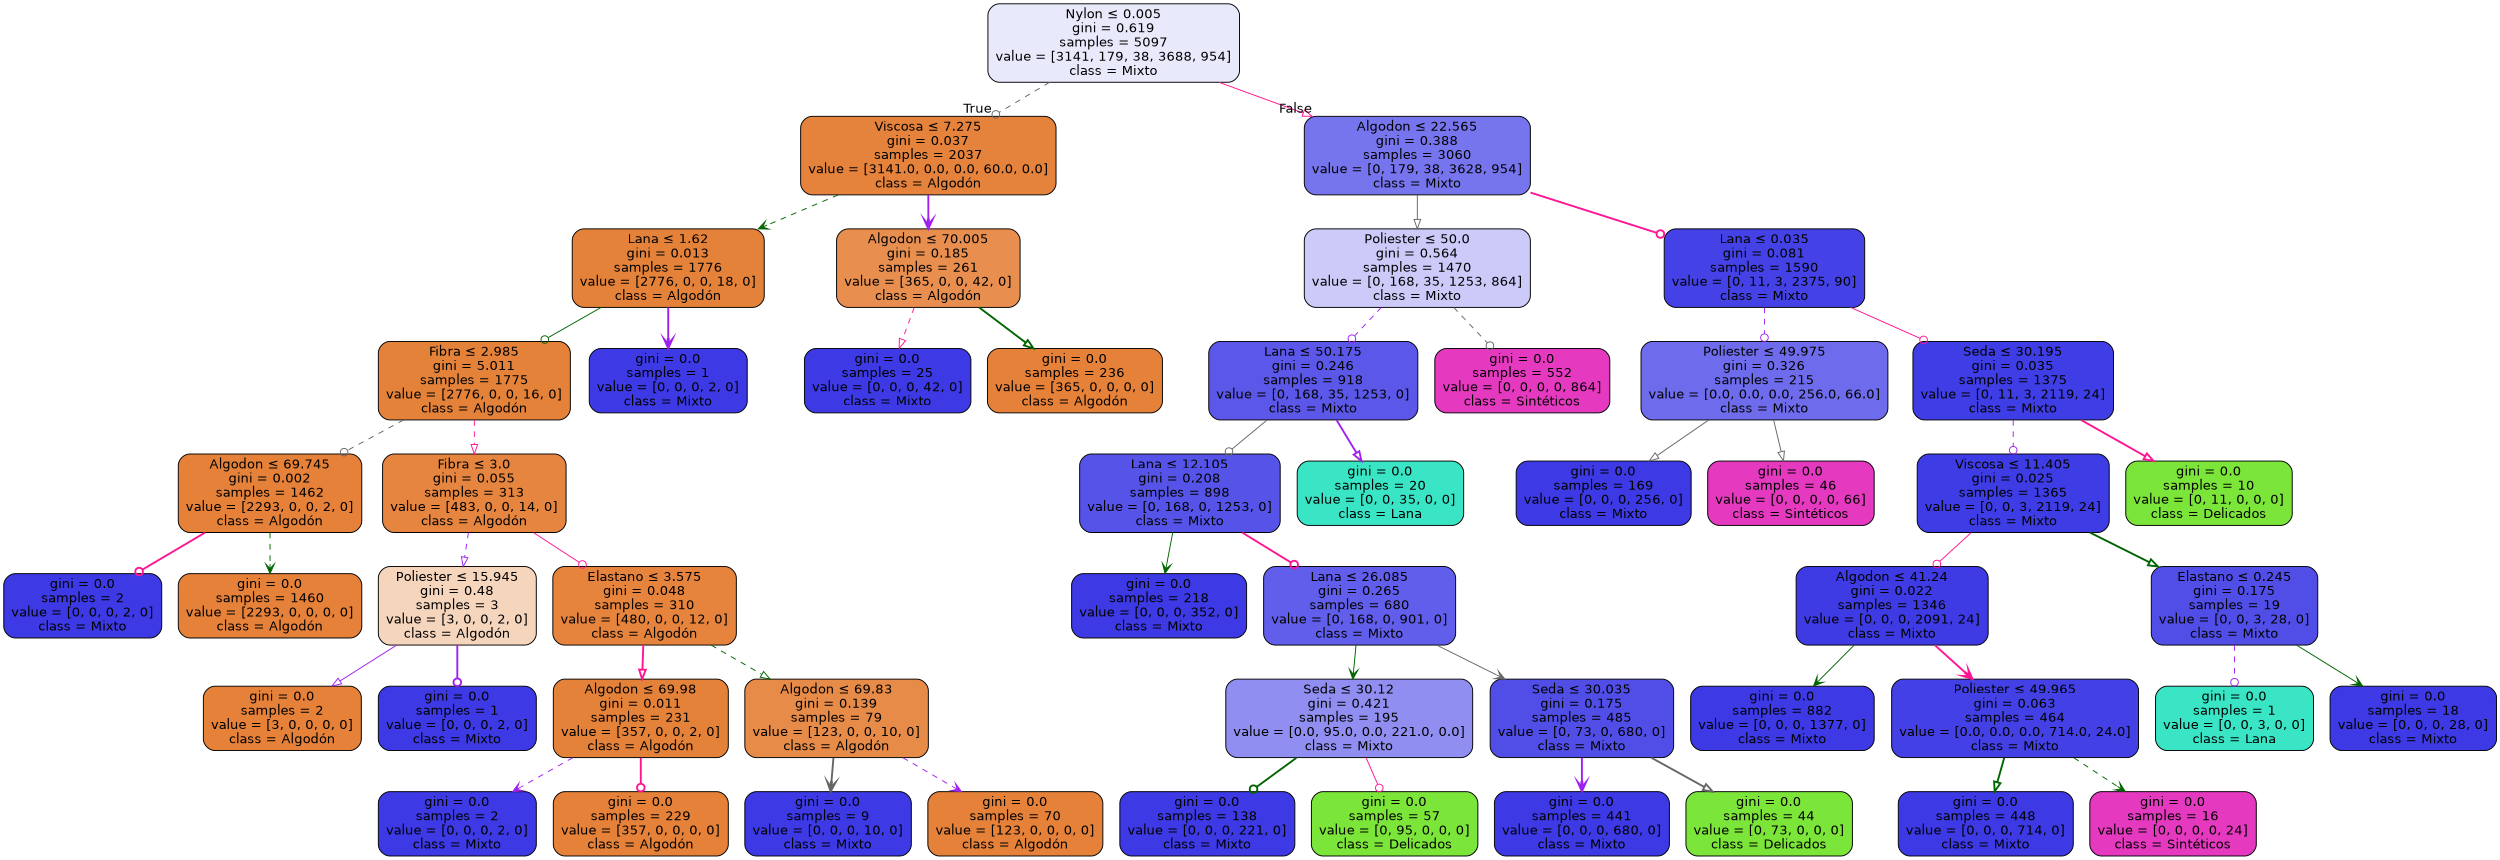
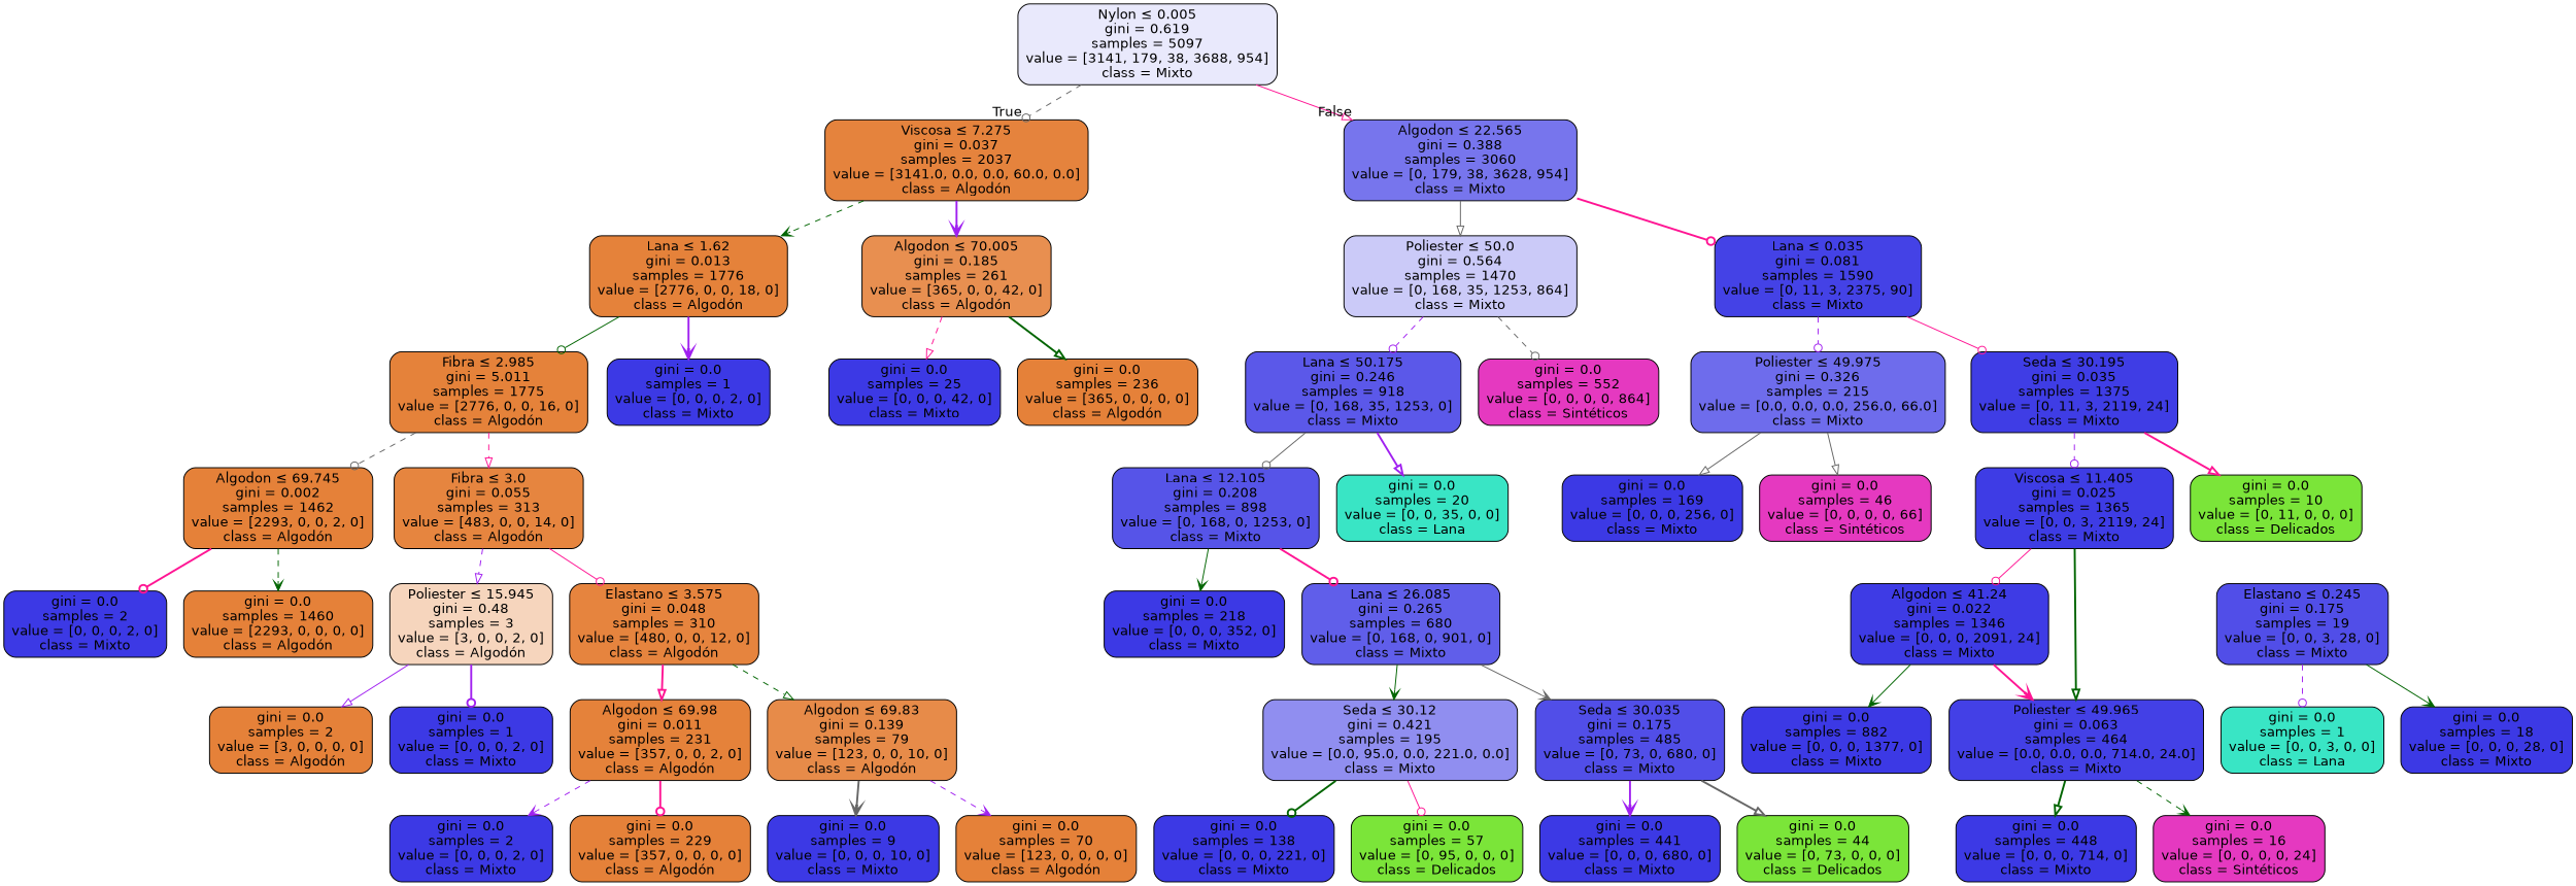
  digraph {
    node [color=black fillcolor="#3c39e5" fontname=helvetica shape=box style="filled, rounded"]
    edge [arrowhead=odot color=deeppink fontname=helvetica style=bold]
    n1 [fillcolor="#e9e9fc" label=<Nylon &le; 0.005<br/>gini = 0.619<br/>samples = 5097<br/>value = [3141, 179, 38, 3688, 954]<br/>class = Mixto>]
    n2 [fillcolor="#e5833d" label=<Viscosa &le; 7.275<br/>gini = 0.037<br/>samples = 2037<br/>value = [3141.0, 0.0, 0.0, 60.0, 0.0]<br/>class = Algodón>]
    n3 [fillcolor="#7775ed" label=<Algodon &le; 22.565<br/>gini = 0.388<br/>samples = 3060<br/>value = [0, 179, 38, 3628, 954]<br/>class = Mixto>]
    n4 [fillcolor="#e5823a" label=<Lana &le; 1.62<br/>gini = 0.013<br/>samples = 1776<br/>value = [2776, 0, 0, 18, 0]<br/>class = Algodón>]
    n5 [fillcolor="#e88f50" label=<Algodon &le; 70.005<br/>gini = 0.185<br/>samples = 261<br/>value = [365, 0, 0, 42, 0]<br/>class = Algodón>]
    n6 [fillcolor="#cbcaf8" label=<Poliester &le; 50.0<br/>gini = 0.564<br/>samples = 1470<br/>value = [0, 168, 35, 1253, 864]<br/>class = Mixto>]
    n7 [fillcolor="#4442e6" label=<Lana &le; 0.035<br/>gini = 0.081<br/>samples = 1590<br/>value = [0, 11, 3, 2375, 90]<br/>class = Mixto>]
    n8 [fillcolor="#e5823a" label=<Fibra &le; 2.985<br/>gini = 5.011<br/>samples = 1775<br/>value = [2776, 0, 0, 16, 0]<br/>class = Algodón>]
    n9 [label=<gini = 0.0<br/>samples = 1<br/>value = [0, 0, 0, 2, 0]<br/>class = Mixto>]
    n10 [label=<gini = 0.0<br/>samples = 25<br/>value = [0, 0, 0, 42, 0]<br/>class = Mixto>]
    n11 [fillcolor="#e58139" label=<gini = 0.0<br/>samples = 236<br/>value = [365, 0, 0, 0, 0]<br/>class = Algodón>]
    n12 [fillcolor="#e58139" label=<Algodon &le; 69.745<br/>gini = 0.002<br/>samples = 1462<br/>value = [2293, 0, 0, 2, 0]<br/>class = Algodón>]
    n13 [fillcolor="#e6853f" label=<Fibra &le; 3.0<br/>gini = 0.055<br/>samples = 313<br/>value = [483, 0, 0, 14, 0]<br/>class = Algodón>]
    n14 [label=<gini = 0.0<br/>samples = 2<br/>value = [0, 0, 0, 2, 0]<br/>class = Mixto>]
    n15 [fillcolor="#e58139" label=<gini = 0.0<br/>samples = 1460<br/>value = [2293, 0, 0, 0, 0]<br/>class = Algodón>]
    n16 [fillcolor="#f6d5bd" label=<Poliester &le; 15.945<br/>gini = 0.48<br/>samples = 3<br/>value = [3, 0, 0, 2, 0]<br/>class = Algodón>]
    n17 [fillcolor="#e6843e" label=<Elastano &le; 3.575<br/>gini = 0.048<br/>samples = 310<br/>value = [480, 0, 0, 12, 0]<br/>class = Algodón>]
    n18 [fillcolor="#e58139" label=<gini = 0.0<br/>samples = 2<br/>value = [3, 0, 0, 0, 0]<br/>class = Algodón>]
    n19 [label=<gini = 0.0<br/>samples = 1<br/>value = [0, 0, 0, 2, 0]<br/>class = Mixto>]
    n20 [fillcolor="#e5823a" label=<Algodon &le; 69.98<br/>gini = 0.011<br/>samples = 231<br/>value = [357, 0, 0, 2, 0]<br/>class = Algodón>]
    n21 [fillcolor="#e78b49" label=<Algodon &le; 69.83<br/>gini = 0.139<br/>samples = 79<br/>value = [123, 0, 0, 10, 0]<br/>class = Algodón>]
    n22 [label=<gini = 0.0<br/>samples = 2<br/>value = [0, 0, 0, 2, 0]<br/>class = Mixto>]
    n23 [fillcolor="#e58139" label=<gini = 0.0<br/>samples = 229<br/>value = [357, 0, 0, 0, 0]<br/>class = Algodón>]
    n24 [label=<gini = 0.0<br/>samples = 9<br/>value = [0, 0, 0, 10, 0]<br/>class = Mixto>]
    n25 [fillcolor="#e58139" label=<gini = 0.0<br/>samples = 70<br/>value = [123, 0, 0, 0, 0]<br/>class = Algodón>]
    n26 [fillcolor="#5b58e9" label=<Lana &le; 50.175<br/>gini = 0.246<br/>samples = 918<br/>value = [0, 168, 35, 1253, 0]<br/>class = Mixto>]
    n27 [fillcolor="#e539c0" label=<gini = 0.0<br/>samples = 552<br/>value = [0, 0, 0, 0, 864]<br/>class = Sintéticos>]
    n28 [fillcolor="#6e6cec" label=<Poliester &le; 49.975<br/>gini = 0.326<br/>samples = 215<br/>value = [0.0, 0.0, 0.0, 256.0, 66.0]<br/>class = Mixto>]
    n29 [fillcolor="#3f3de5" label=<Seda &le; 30.195<br/>gini = 0.035<br/>samples = 1375<br/>value = [0, 11, 3, 2119, 24]<br/>class = Mixto>]
    n30 [fillcolor="#5654e8" label=<Lana &le; 12.105<br/>gini = 0.208<br/>samples = 898<br/>value = [0, 168, 0, 1253, 0]<br/>class = Mixto>]
    n31 [fillcolor="#39e5c5" label=<gini = 0.0<br/>samples = 20<br/>value = [0, 0, 35, 0, 0]<br/>class = Lana>]
    n32 [label=<gini = 0.0<br/>samples = 218<br/>value = [0, 0, 0, 352, 0]<br/>class = Mixto>]
    n33 [fillcolor="#605eea" label=<Lana &le; 26.085<br/>gini = 0.265<br/>samples = 680<br/>value = [0, 168, 0, 901, 0]<br/>class = Mixto>]
    n34 [fillcolor="#908ef0" label=<Seda &le; 30.12<br/>gini = 0.421<br/>samples = 195<br/>value = [0.0, 95.0, 0.0, 221.0, 0.0]<br/>class = Mixto>]
    n35 [fillcolor="#514ee8" label=<Seda &le; 30.035<br/>gini = 0.175<br/>samples = 485<br/>value = [0, 73, 0, 680, 0]<br/>class = Mixto>]
    n36 [label=<gini = 0.0<br/>samples = 138<br/>value = [0, 0, 0, 221, 0]<br/>class = Mixto>]
    n37 [fillcolor="#7be539" label=<gini = 0.0<br/>samples = 57<br/>value = [0, 95, 0, 0, 0]<br/>class = Delicados>]
    n38 [label=<gini = 0.0<br/>samples = 441<br/>value = [0, 0, 0, 680, 0]<br/>class = Mixto>]
    n39 [fillcolor="#7be539" label=<gini = 0.0<br/>samples = 44<br/>value = [0, 73, 0, 0, 0]<br/>class = Delicados>]
    n40 [label=<gini = 0.0<br/>samples = 169<br/>value = [0, 0, 0, 256, 0]<br/>class = Mixto>]
    n41 [fillcolor="#e539c0" label=<gini = 0.0<br/>samples = 46<br/>value = [0, 0, 0, 0, 66]<br/>class = Sintéticos>]
    n42 [fillcolor="#3e3ce5" label=<Viscosa &le; 11.405<br/>gini = 0.025<br/>samples = 1365<br/>value = [0, 0, 3, 2119, 24]<br/>class = Mixto>]
    n43 [fillcolor="#7be539" label=<gini = 0.0<br/>samples = 10<br/>value = [0, 11, 0, 0, 0]<br/>class = Delicados>]
    n44 [fillcolor="#3e3be5" label=<Algodon &le; 41.24<br/>gini = 0.022<br/>samples = 1346<br/>value = [0, 0, 0, 2091, 24]<br/>class = Mixto>]
    n45 [fillcolor="#514ee8" label=<Elastano &le; 0.245<br/>gini = 0.175<br/>samples = 19<br/>value = [0, 0, 3, 28, 0]<br/>class = Mixto>]
    n46 [fillcolor="#4340e6" label=<Poliester &le; 49.965<br/>gini = 0.063<br/>samples = 464<br/>value = [0.0, 0.0, 0.0, 714.0, 24.0]<br/>class = Mixto>]
    n47 [label=<gini = 0.0<br/>samples = 882<br/>value = [0, 0, 0, 1377, 0]<br/>class = Mixto>]
    n48 [fillcolor="#39e5c5" label=<gini = 0.0<br/>samples = 1<br/>value = [0, 0, 3, 0, 0]<br/>class = Lana>]
    n49 [label=<gini = 0.0<br/>samples = 18<br/>value = [0, 0, 0, 28, 0]<br/>class = Mixto>]
    n50 [label=<gini = 0.0<br/>samples = 448<br/>value = [0, 0, 0, 714, 0]<br/>class = Mixto>]
    n51 [fillcolor="#e539c0" label=<gini = 0.0<br/>samples = 16<br/>value = [0, 0, 0, 0, 24]<br/>class = Sintéticos>]
    n1 -> n2 [color=gray40 headlabel=True labelangle=45 labeldistance=2.5 style=dashed]
    n1 -> n3 [arrowhead=onormal headlabel=False labelangle=-45 labeldistance=2.5 style=solid]
    n2 -> n4 [arrowhead=vee color=darkgreen style=dashed]
    n2 -> n5 [arrowhead=vee color=purple]
    n3 -> n6 [arrowhead=onormal color=gray40 style=solid]
    n3 -> n7
    n4 -> n8 [color=darkgreen style=solid]
    n4 -> n9 [arrowhead=vee color=purple]
    n5 -> n10 [arrowhead=onormal style=dashed]
    n5 -> n11 [arrowhead=onormal color=darkgreen]
    n6 -> n26 [color=purple style=dashed]
    n6 -> n27 [color=gray40 style=dashed]
    n7 -> n28 [color=purple style=dashed]
    n7 -> n29 [style=solid]
    n8 -> n12 [color=gray40 style=dashed]
    n8 -> n13 [arrowhead=onormal style=dashed]
    n12 -> n14
    n12 -> n15 [arrowhead=vee color=darkgreen style=dashed]
    n13 -> n16 [arrowhead=onormal color=purple style=dashed]
    n13 -> n17 [style=solid]
    n16 -> n18 [arrowhead=onormal color=purple style=solid]
    n16 -> n19 [color=purple]
    n17 -> n20 [arrowhead=onormal]
    n17 -> n21 [arrowhead=onormal color=darkgreen style=dashed]
    n20 -> n22 [arrowhead=vee color=purple style=dashed]
    n20 -> n23
    n21 -> n24 [arrowhead=vee color=gray40]
    n21 -> n25 [arrowhead=vee color=purple style=dashed]
    n26 -> n30 [color=gray40 style=solid]
    n26 -> n31 [arrowhead=onormal color=purple]
    n28 -> n40 [arrowhead=onormal color=gray40 style=solid]
    n28 -> n41 [arrowhead=onormal color=gray40 style=solid]
    n29 -> n42 [color=purple style=dashed]
    n29 -> n43 [arrowhead=onormal]
    n30 -> n32 [arrowhead=vee color=darkgreen style=solid]
    n30 -> n33
    n33 -> n34 [arrowhead=vee color=darkgreen style=solid]
    n33 -> n35 [arrowhead=vee color=gray40 style=solid]
    n34 -> n36 [color=darkgreen]
    n34 -> n37 [style=solid]
    n35 -> n38 [arrowhead=vee color=purple]
    n35 -> n39 [arrowhead=onormal color=gray40]
    n42 -> n44 [style=solid]
-   n42 -> n45 [arrowhead=onormal color=darkgreen]
+   n42 -> n46 [arrowhead=onormal color=darkgreen]
    n44 -> n46 [arrowhead=vee]
    n44 -> n47 [arrowhead=vee color=darkgreen style=solid]
    n45 -> n48 [color=purple style=dashed]
    n45 -> n49 [arrowhead=vee color=darkgreen style=solid]
    n46 -> n50 [arrowhead=onormal color=darkgreen]
    n46 -> n51 [arrowhead=vee color=darkgreen style=dashed]
  }
